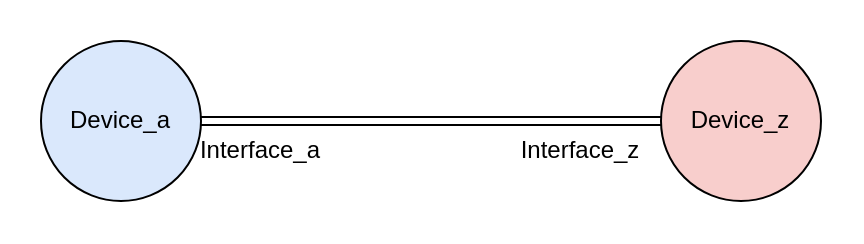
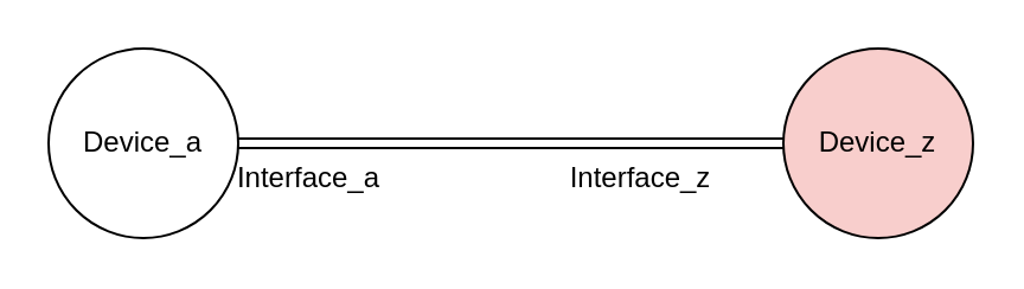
  <mxCell id="0" />
  <mxCell id="1" parent="0" />
  <mxCell id="2" style="rounded=0;orthogonalLoop=1;jettySize=auto;html=1;shape=link;" edge="1" parent="1" source="3" target="4"><mxGeometry relative="1" as="geometry" /></mxCell>
- <mxCell id="3" value="Device_a" style="ellipse;whiteSpace=wrap;html=1;aspect=fixed;fillColor=#dae8fc;" vertex="1" parent="1"><mxGeometry x="20" y="20" width="80" height="80" as="geometry" /></mxCell>
+ <mxCell id="3" value="Device_a" style="ellipse;whiteSpace=wrap;html=1;aspect=fixed;" vertex="1" parent="1"><mxGeometry x="20" y="20" width="80" height="80" as="geometry" /></mxCell>
  <mxCell id="4" value="Device_z" style="ellipse;whiteSpace=wrap;html=1;aspect=fixed;fillColor=#f8cecc;" vertex="1" parent="1"><mxGeometry x="330" y="20" width="80" height="80" as="geometry" /></mxCell>
  <mxCell id="5" value="Interface_a" style="text;html=1;align=center;verticalAlign=middle;whiteSpace=wrap;rounded=0;" vertex="1" parent="1"><mxGeometry x="90" y="60" width="80" height="30" as="geometry" /></mxCell>
- <mxCell id="6" value="Interface_z" style="text;html=1;align=center;verticalAlign=middle;whiteSpace=wrap;rounded=0;" vertex="1" parent="1"><mxGeometry x="250" y="60" width="80" height="30" as="geometry" /></mxCell>
+ <mxCell id="6" value="Interface_z" style="text;html=1;align=center;verticalAlign=middle;whiteSpace=wrap;rounded=0;" vertex="1" parent="1"><mxGeometry x="230" y="60" width="80" height="30" as="geometry" /></mxCell>
